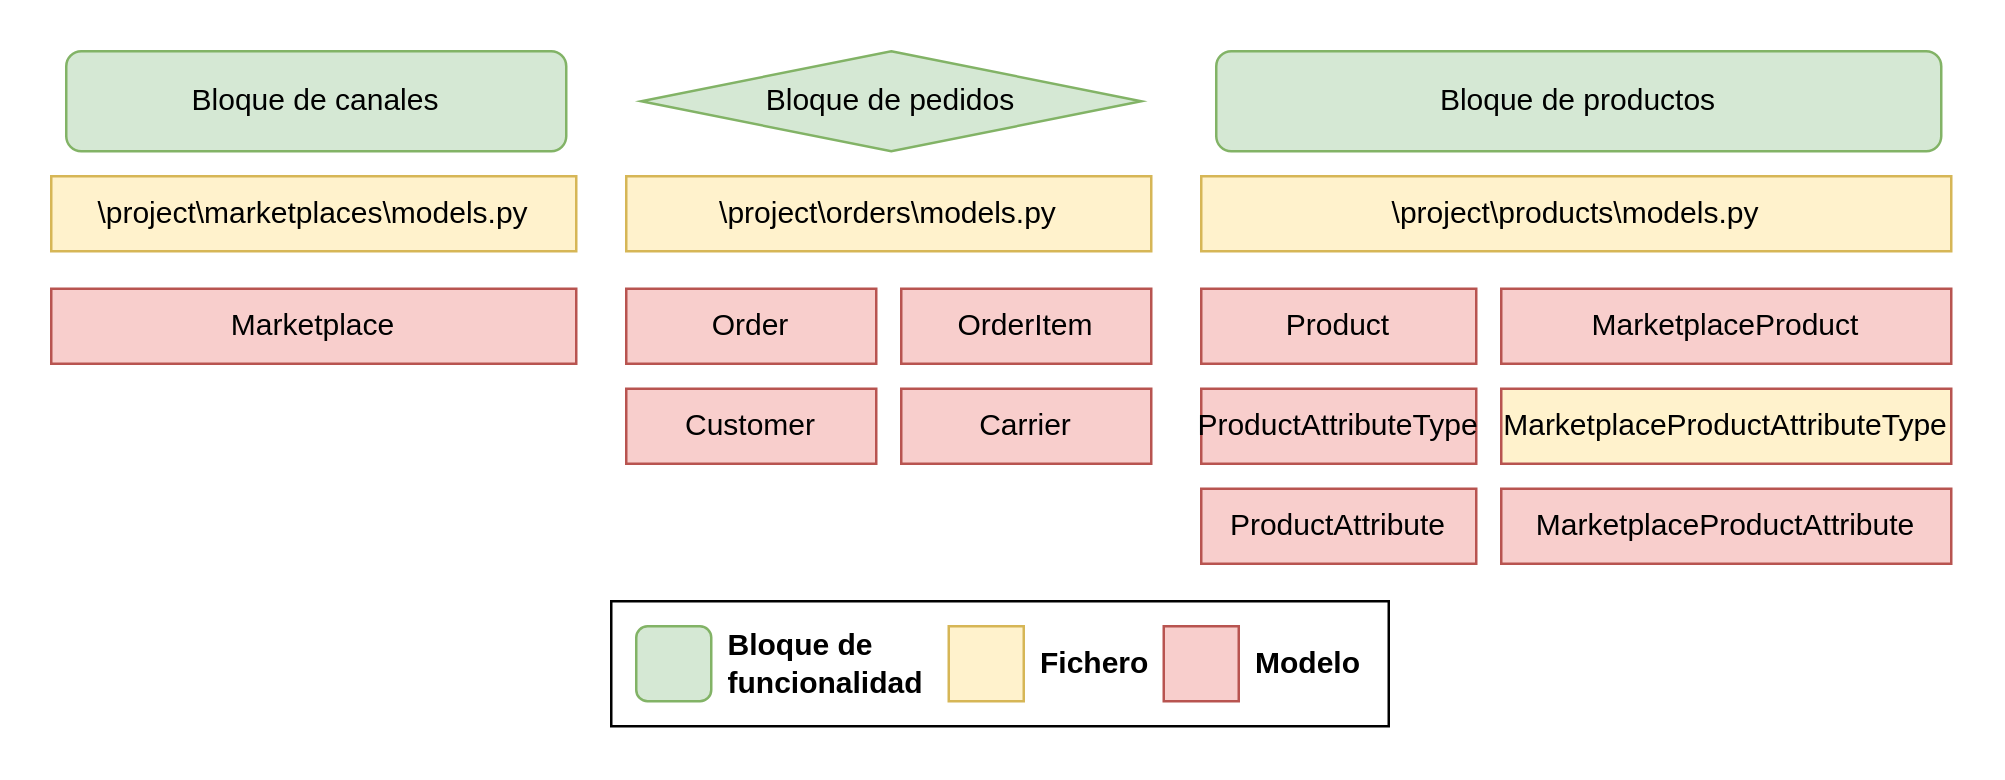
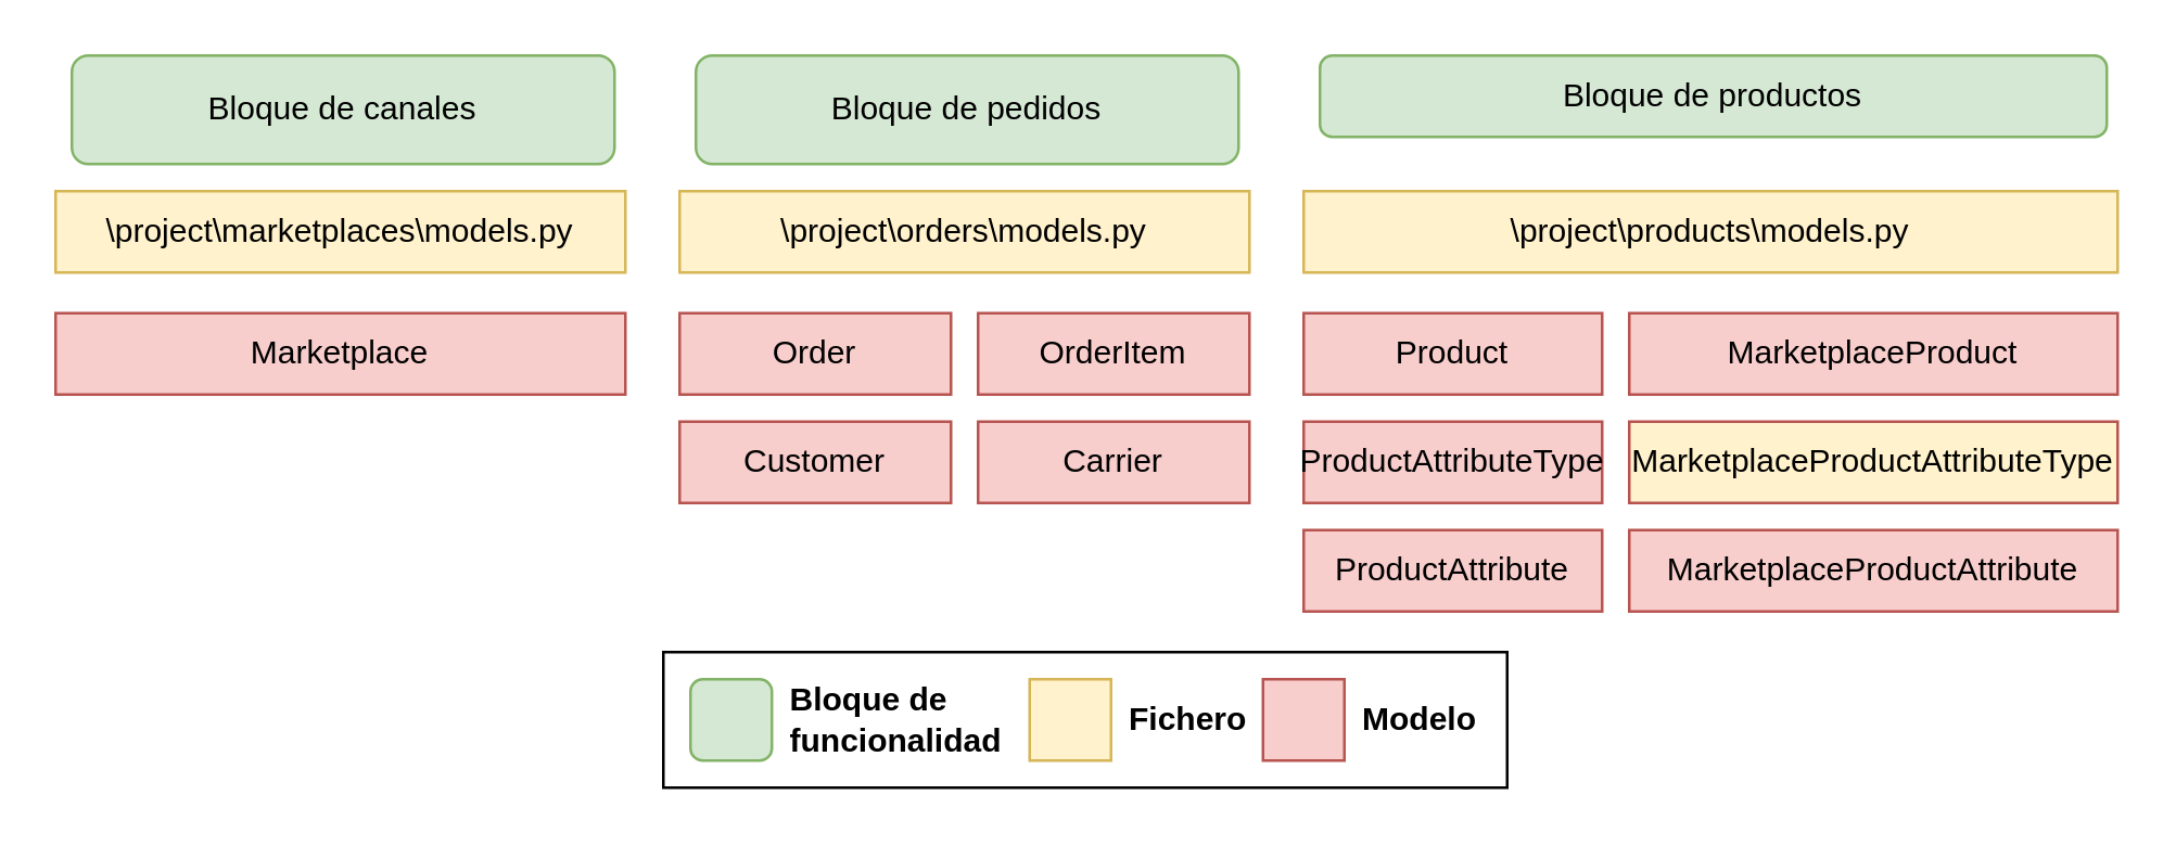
  <mxCell id="0" />
  <mxCell id="1" parent="0" />
  <mxCell id="2" value="" style="rounded=0;whiteSpace=wrap;html=1;" vertex="1" parent="1"><mxGeometry x="244" y="240" width="311" height="50" as="geometry" /></mxCell>
- <mxCell id="3" value="Bloque de productos" style="rounded=1;whiteSpace=wrap;html=1;fillColor=#d5e8d4;strokeColor=#82b366;" vertex="1" parent="1"><mxGeometry x="486" y="20" width="290" height="40" as="geometry" /></mxCell>
+ <mxCell id="3" value="Bloque de productos" style="rounded=1;whiteSpace=wrap;html=1;fillColor=#d5e8d4;strokeColor=#82b366;" vertex="1" parent="1"><mxGeometry x="486" y="20" width="290" height="30" as="geometry" /></mxCell>
  <mxCell id="4" value="\project\products\models.py" style="rounded=0;whiteSpace=wrap;html=1;fillColor=#fff2cc;strokeColor=#d6b656;" vertex="1" parent="1"><mxGeometry x="480" y="70" width="300" height="30" as="geometry" /></mxCell>
  <mxCell id="5" value="Product" style="rounded=0;whiteSpace=wrap;html=1;fillColor=#f8cecc;strokeColor=#b85450;" vertex="1" parent="1"><mxGeometry x="480" y="115" width="110" height="30" as="geometry" /></mxCell>
  <mxCell id="6" value="MarketplaceProduct" style="rounded=0;whiteSpace=wrap;html=1;fillColor=#f8cecc;strokeColor=#b85450;" vertex="1" parent="1"><mxGeometry x="600" y="115" width="180" height="30" as="geometry" /></mxCell>
  <mxCell id="7" value="ProductAttributeType" style="rounded=0;whiteSpace=wrap;html=1;fillColor=#f8cecc;strokeColor=#b85450;" vertex="1" parent="1"><mxGeometry x="480" y="155" width="110" height="30" as="geometry" /></mxCell>
  <mxCell id="8" value="ProductAttribute" style="rounded=0;whiteSpace=wrap;html=1;fillColor=#f8cecc;strokeColor=#b85450;" vertex="1" parent="1"><mxGeometry x="480" y="195" width="110" height="30" as="geometry" /></mxCell>
  <mxCell id="9" value="MarketplaceProductAttributeType" style="rounded=0;whiteSpace=wrap;html=1;fillColor=#fff2cc;strokeColor=#b85450;" vertex="1" parent="1"><mxGeometry x="600" y="155" width="180" height="30" as="geometry" /></mxCell>
  <mxCell id="10" value="MarketplaceProductAttribute" style="rounded=0;whiteSpace=wrap;html=1;fillColor=#f8cecc;strokeColor=#b85450;" vertex="1" parent="1"><mxGeometry x="600" y="195" width="180" height="30" as="geometry" /></mxCell>
  <mxCell id="11" value="Bloque de canales" style="rounded=1;whiteSpace=wrap;html=1;fillColor=#d5e8d4;strokeColor=#82b366;" vertex="1" parent="1"><mxGeometry x="26" y="20" width="200" height="40" as="geometry" /></mxCell>
  <mxCell id="12" value="\project\marketplaces\models.py" style="rounded=0;whiteSpace=wrap;html=1;fillColor=#fff2cc;strokeColor=#d6b656;" vertex="1" parent="1"><mxGeometry x="20" y="70" width="210" height="30" as="geometry" /></mxCell>
  <mxCell id="13" value="Marketplace" style="rounded=0;whiteSpace=wrap;html=1;fillColor=#f8cecc;strokeColor=#b85450;" vertex="1" parent="1"><mxGeometry x="20" y="115" width="210" height="30" as="geometry" /></mxCell>
- <mxCell id="14" value="Bloque de pedidos" style="rhombus;whiteSpace=wrap;html=1;fillColor=#d5e8d4;strokeColor=#82b366;" vertex="1" parent="1"><mxGeometry x="256" y="20" width="200" height="40" as="geometry" /></mxCell>
+ <mxCell id="14" value="Bloque de pedidos" style="rounded=1;whiteSpace=wrap;html=1;fillColor=#d5e8d4;strokeColor=#82b366;" vertex="1" parent="1"><mxGeometry x="256" y="20" width="200" height="40" as="geometry" /></mxCell>
  <mxCell id="15" value="\project\orders\models.py" style="rounded=0;whiteSpace=wrap;html=1;fillColor=#fff2cc;strokeColor=#d6b656;" vertex="1" parent="1"><mxGeometry x="250" y="70" width="210" height="30" as="geometry" /></mxCell>
  <mxCell id="16" value="Customer" style="rounded=0;whiteSpace=wrap;html=1;fillColor=#f8cecc;strokeColor=#b85450;" vertex="1" parent="1"><mxGeometry x="250" y="155" width="100" height="30" as="geometry" /></mxCell>
  <mxCell id="17" value="Carrier" style="rounded=0;whiteSpace=wrap;html=1;fillColor=#f8cecc;strokeColor=#b85450;" vertex="1" parent="1"><mxGeometry x="360" y="155" width="100" height="30" as="geometry" /></mxCell>
  <mxCell id="18" value="Order" style="rounded=0;whiteSpace=wrap;html=1;fillColor=#f8cecc;strokeColor=#b85450;" vertex="1" parent="1"><mxGeometry x="250" y="115" width="100" height="30" as="geometry" /></mxCell>
  <mxCell id="19" value="OrderItem" style="rounded=0;whiteSpace=wrap;html=1;fillColor=#f8cecc;strokeColor=#b85450;" vertex="1" parent="1"><mxGeometry x="360" y="115" width="100" height="30" as="geometry" /></mxCell>
  <mxCell id="20" value="" style="rounded=1;whiteSpace=wrap;html=1;fillColor=#d5e8d4;strokeColor=#82b366;" vertex="1" parent="1"><mxGeometry x="254" y="250" width="30" height="30" as="geometry" /></mxCell>
  <mxCell id="21" value="Bloque de&lt;div&gt;&lt;span style=&quot;background-color: transparent; color: light-dark(rgb(0, 0, 0), rgb(255, 255, 255));&quot;&gt;funcionalidad&lt;/span&gt;&lt;/div&gt;" style="text;html=1;align=left;verticalAlign=middle;whiteSpace=wrap;rounded=0;fontStyle=1" vertex="1" parent="1"><mxGeometry x="289" y="250" width="96" height="30" as="geometry" /></mxCell>
  <mxCell id="22" value="" style="rounded=0;whiteSpace=wrap;html=1;fillColor=#f8cecc;strokeColor=#b85450;" vertex="1" parent="1"><mxGeometry x="465" y="250" width="30" height="30" as="geometry" /></mxCell>
  <mxCell id="23" value="Modelo" style="text;html=1;align=left;verticalAlign=middle;whiteSpace=wrap;rounded=0;fontStyle=1" vertex="1" parent="1"><mxGeometry x="500" y="250" width="45" height="30" as="geometry" /></mxCell>
  <mxCell id="24" value="" style="rounded=0;whiteSpace=wrap;html=1;fillColor=#fff2cc;strokeColor=#d6b656;" vertex="1" parent="1"><mxGeometry x="379" y="250" width="30" height="30" as="geometry" /></mxCell>
  <mxCell id="25" value="Fichero" style="text;html=1;align=left;verticalAlign=middle;whiteSpace=wrap;rounded=0;fontStyle=1" vertex="1" parent="1"><mxGeometry x="414" y="250" width="61" height="30" as="geometry" /></mxCell>
